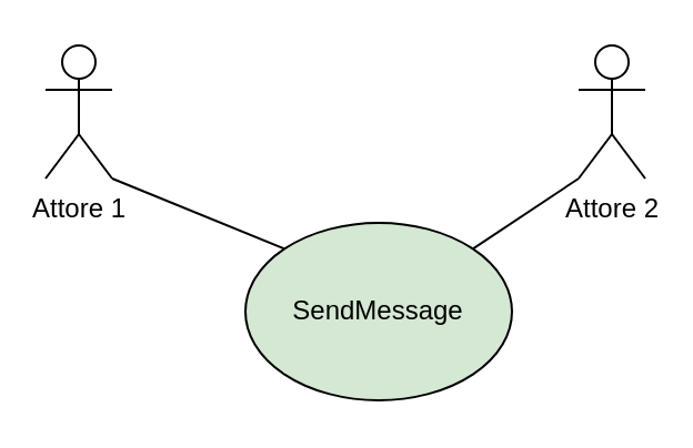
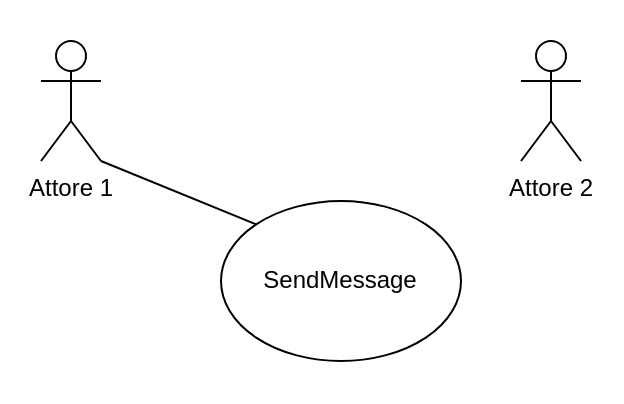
  <mxCell id="0" />
  <mxCell id="1" parent="0" />
  <mxCell id="2" style="edgeStyle=none;rounded=0;orthogonalLoop=1;jettySize=auto;html=1;exitX=1;exitY=1;exitDx=0;exitDy=0;exitPerimeter=0;entryX=0;entryY=0;entryDx=0;entryDy=0;endArrow=none;endFill=0;" edge="1" parent="1" source="3" target="6"><mxGeometry relative="1" as="geometry" /></mxCell>
  <mxCell id="3" value="Attore 1" style="shape=umlActor;verticalLabelPosition=bottom;verticalAlign=top;html=1;outlineConnect=0;" vertex="1" parent="1"><mxGeometry x="20" y="20" width="30" height="60" as="geometry" /></mxCell>
- <mxCell id="4" style="edgeStyle=none;rounded=0;orthogonalLoop=1;jettySize=auto;html=1;exitX=0;exitY=1;exitDx=0;exitDy=0;exitPerimeter=0;entryX=1;entryY=0;entryDx=0;entryDy=0;endArrow=none;endFill=0;" edge="1" parent="1" source="5" target="6"><mxGeometry relative="1" as="geometry" /></mxCell>
  <mxCell id="5" value="Attore 2" style="shape=umlActor;verticalLabelPosition=bottom;verticalAlign=top;html=1;outlineConnect=0;" vertex="1" parent="1"><mxGeometry x="260" y="20" width="30" height="60" as="geometry" /></mxCell>
- <mxCell id="6" value="SendMessage" style="ellipse;whiteSpace=wrap;html=1;fillColor=#d5e8d4;" vertex="1" parent="1"><mxGeometry x="110" y="100" width="120" height="80" as="geometry" /></mxCell>
+ <mxCell id="6" value="SendMessage" style="ellipse;whiteSpace=wrap;html=1;" vertex="1" parent="1"><mxGeometry x="110" y="100" width="120" height="80" as="geometry" /></mxCell>
